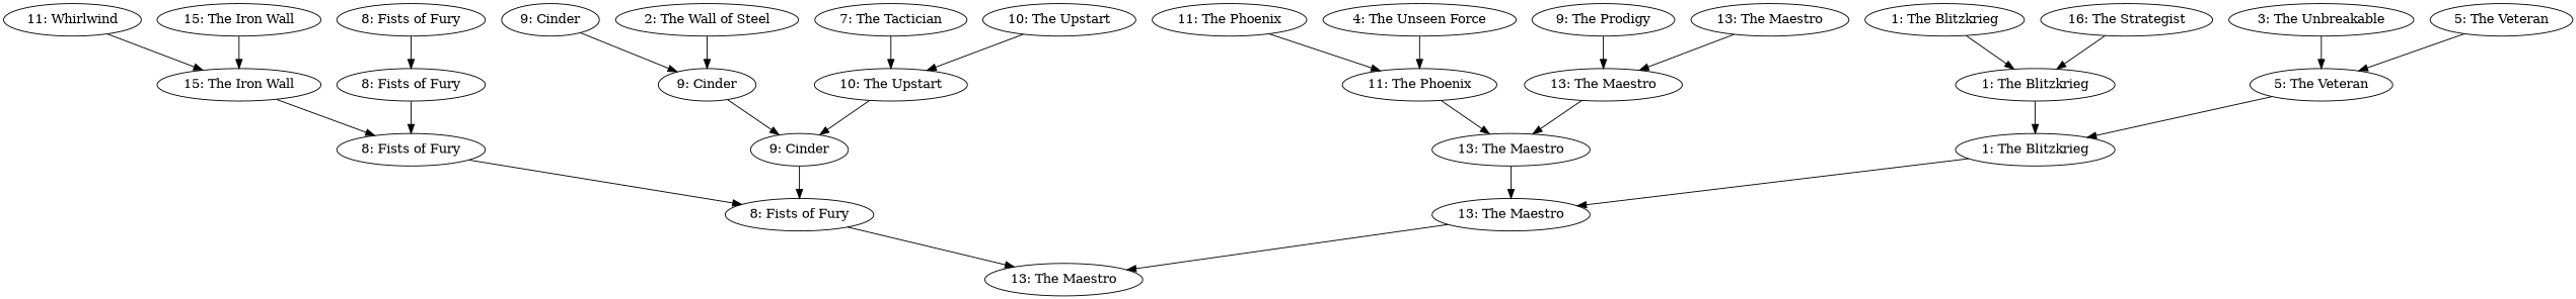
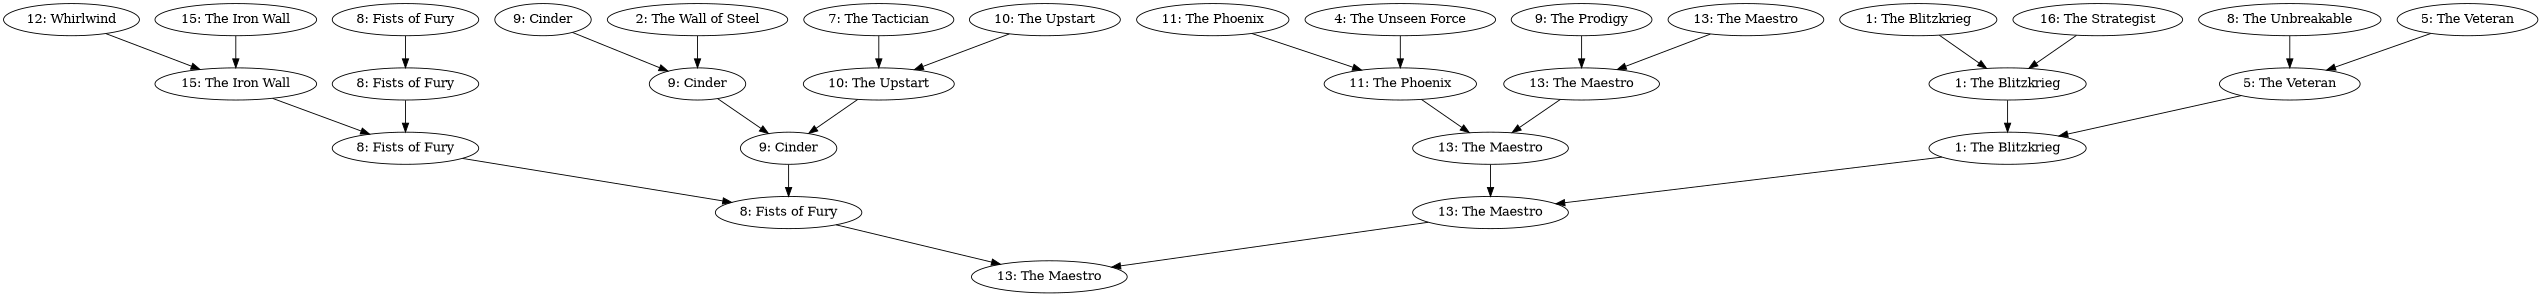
  digraph {
    n1 [label="4: The Unseen Force"]
    n2 [label="11: The Phoenix"]
    n3 [label="13: The Maestro"]
    n4 [label="11: The Phoenix"]
    n5 [label="13: The Maestro"]
    n6 [label="13: The Maestro"]
    n7 [label="9: The Prodigy"]
    n8 [label="16: The Strategist"]
    n9 [label="1: The Blitzkrieg"]
    n10 [label="1: The Blitzkrieg"]
    n11 [label="1: The Blitzkrieg"]
    n12 [label="5: The Veteran"]
    n13 [label="5: The Veteran"]
-   n14 [label="3: The Unbreakable"]
+   n14 [label="8: The Unbreakable"]
    n15 [label="8: Fists of Fury"]
    n16 [label="8: Fists of Fury"]
    n17 [label="8: Fists of Fury"]
-   n18 [label="11: Whirlwind"]
+   n18 [label="12: Whirlwind"]
    n19 [label="15: The Iron Wall"]
    n20 [label="15: The Iron Wall"]
    n21 [label="10: The Upstart"]
    n22 [label="10: The Upstart"]
    n23 [label="9: Cinder"]
    n24 [label="7: The Tactician"]
    n25 [label="2: The Wall of Steel"]
    n26 [label="9: Cinder"]
    n27 [label="9: Cinder"]
    n28 [label="13: The Maestro"]
    n29 [label="8: Fists of Fury"]
    n30 [label="13: The Maestro"]
    n1 -> n2
    n2 -> n3
    n3 -> n28
    n4 -> n2
    n5 -> n6
    n6 -> n3
    n7 -> n6
    n8 -> n9
    n9 -> n10
    n10 -> n28
    n11 -> n9
    n12 -> n13
    n13 -> n10
    n14 -> n13
    n15 -> n16
    n16 -> n29
    n17 -> n15
    n18 -> n19
    n19 -> n16
    n20 -> n19
    n21 -> n22
    n22 -> n23
    n23 -> n29
    n24 -> n22
    n25 -> n26
    n26 -> n23
    n27 -> n26
    n28 -> n30
    n29 -> n30
  }
